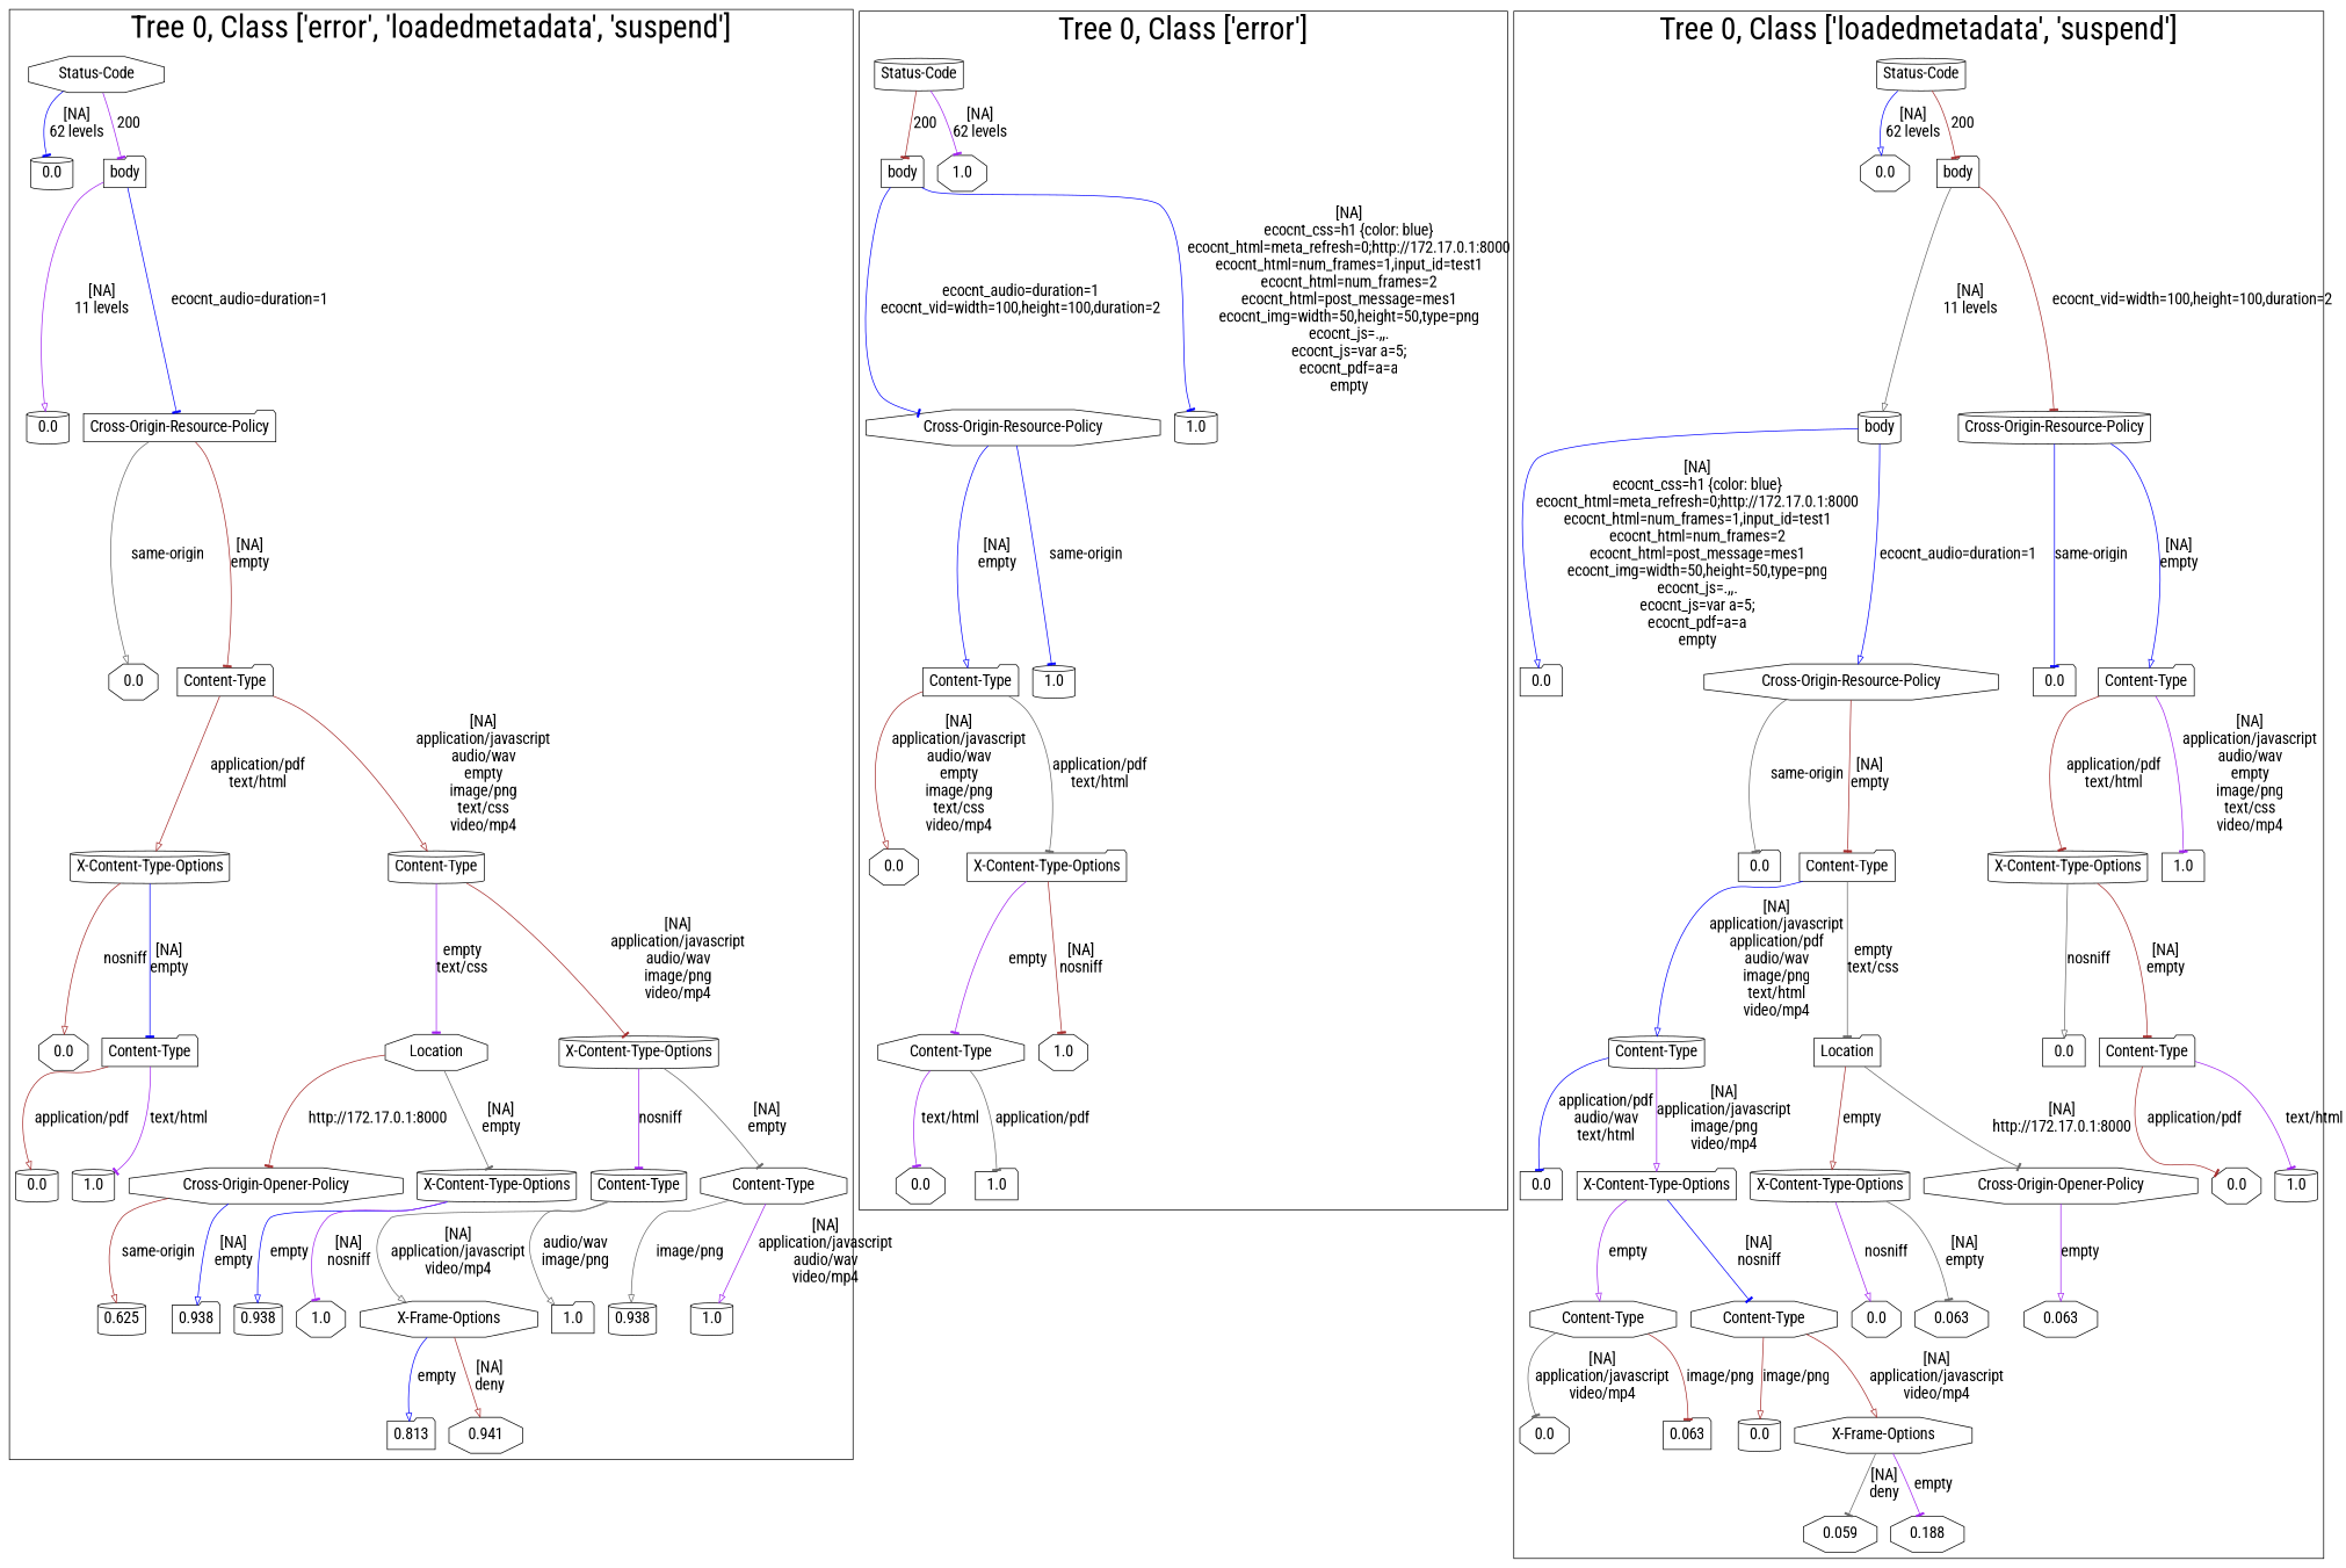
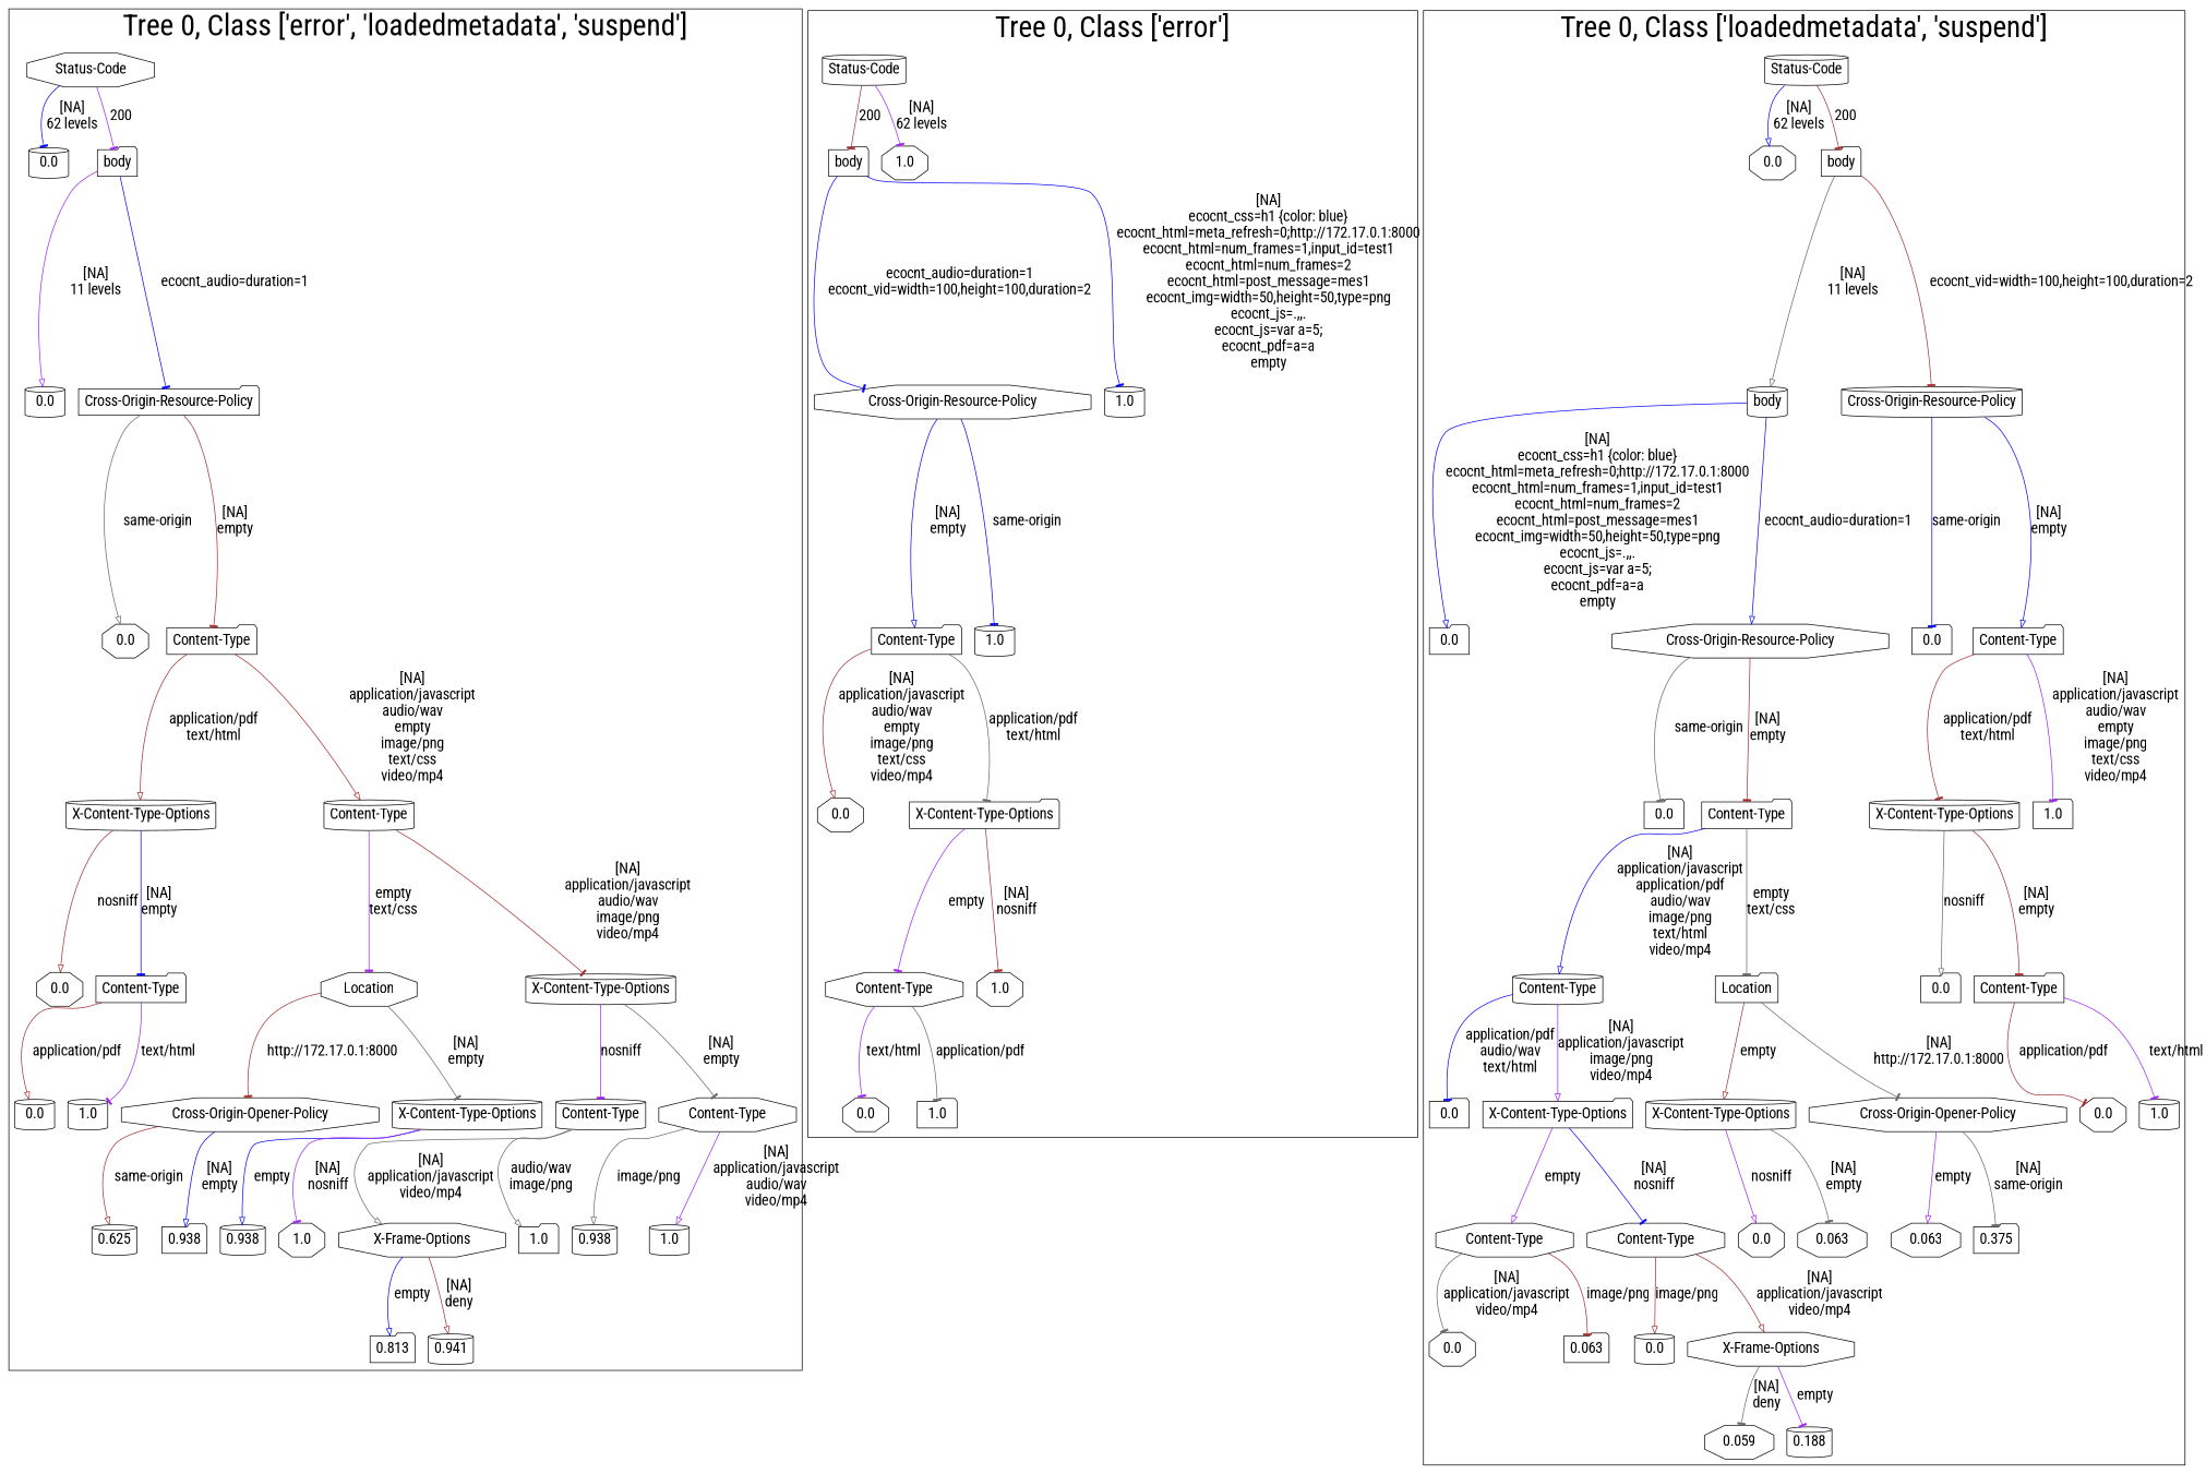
  digraph {
    fontname="Roboto Condensed"
    node [fontname="Roboto Condensed" fontsize=20 shape=octagon]
    edge [arrowhead=tee color=brown fontname="Roboto Condensed" fontsize=20]
    n1 [label="Status-Code"]
    n2 [label=0.0 shape=cylinder]
    n3 [label=body shape=folder]
    n4 [label=0.0 shape=cylinder]
    n5 [label="Cross-Origin-Resource-Policy" shape=folder]
    n6 [label=0.0]
    n7 [label="Content-Type" shape=folder]
    n8 [label="X-Content-Type-Options" shape=cylinder]
    n9 [label="Content-Type" shape=cylinder]
    n10 [label=0.0]
    n11 [label="Content-Type" shape=folder]
    n12 [label=Location]
    n13 [label="X-Content-Type-Options" shape=cylinder]
    n14 [label=0.0 shape=cylinder]
    n15 [label=1.0 shape=cylinder]
    n16 [label="Cross-Origin-Opener-Policy"]
    n17 [label="X-Content-Type-Options" shape=cylinder]
    n18 [label="Content-Type" shape=cylinder]
    n19 [label="Content-Type"]
    n20 [label=0.625 shape=cylinder]
    n21 [label=0.938 shape=folder]
    n22 [label=0.938 shape=cylinder]
    n23 [label=1.0]
    n24 [label="X-Frame-Options"]
    n25 [label=1.0 shape=folder]
    n26 [label=0.938 shape=cylinder]
    n27 [label=1.0 shape=cylinder]
    n28 [label=0.813 shape=folder]
-   n29 [label=0.941]
+   n29 [label=0.941 shape=cylinder]
    n30 [label="Status-Code" shape=cylinder]
    n31 [label=body shape=folder]
    n32 [label=1.0]
    n33 [label="Cross-Origin-Resource-Policy"]
    n34 [label=1.0 shape=cylinder]
    n35 [label="Content-Type" shape=folder]
    n36 [label=1.0 shape=cylinder]
    n37 [label=0.0]
    n38 [label="X-Content-Type-Options" shape=folder]
    n39 [label="Content-Type"]
    n40 [label=1.0]
    n41 [label=0.0]
    n42 [label=1.0 shape=folder]
    n43 [label="Status-Code" shape=cylinder]
    n44 [label=0.0]
    n45 [label=body shape=folder]
    n46 [label=body shape=cylinder]
    n47 [label="Cross-Origin-Resource-Policy" shape=cylinder]
    n48 [label=0.0 shape=folder]
    n49 [label="Cross-Origin-Resource-Policy"]
    n50 [label=0.0 shape=folder]
    n51 [label="Content-Type" shape=folder]
    n52 [label=0.0 shape=folder]
    n53 [label="Content-Type" shape=folder]
    n54 [label="X-Content-Type-Options" shape=cylinder]
    n55 [label=1.0 shape=folder]
    n56 [label="Content-Type" shape=cylinder]
    n57 [label=Location shape=folder]
    n58 [label=0.0 shape=folder]
    n59 [label="Content-Type" shape=folder]
    n60 [label=0.0 shape=folder]
    n61 [label="X-Content-Type-Options" shape=folder]
    n62 [label="X-Content-Type-Options" shape=cylinder]
    n63 [label="Cross-Origin-Opener-Policy"]
    n64 [label=0.0]
    n65 [label=1.0 shape=cylinder]
    n66 [label="Content-Type"]
    n67 [label="Content-Type"]
    n68 [label=0.0]
    n69 [label=0.063]
    n70 [label=0.063]
+   n71 [label=0.375 shape=folder]
    n72 [label=0.0]
    n73 [label=0.063 shape=folder]
    n74 [label=0.0 shape=cylinder]
    n75 [label="X-Frame-Options"]
    n76 [label=0.059]
-   n77 [label=0.188]
+   n77 [label=0.188 shape=cylinder]
    subgraph cluster_1 {
      fontsize=40
      label="Tree 0, Class ['error', 'loadedmetadata', 'suspend']"
      subgraph sub_2 {
        fontsize=40
        label="Tree 0, Class ['error', 'loadedmetadata', 'suspend']"
        n1
      }
      subgraph sub_3 {
        fontsize=40
        label="Tree 0, Class ['error', 'loadedmetadata', 'suspend']"
        n2
        n3
      }
      subgraph sub_4 {
        fontsize=40
        label="Tree 0, Class ['error', 'loadedmetadata', 'suspend']"
        n4
        n5
      }
      subgraph sub_5 {
        fontsize=40
        label="Tree 0, Class ['error', 'loadedmetadata', 'suspend']"
        n6
        n7
      }
      subgraph sub_6 {
        fontsize=40
        label="Tree 0, Class ['error', 'loadedmetadata', 'suspend']"
        n8
        n9
      }
      subgraph sub_7 {
        fontsize=40
        label="Tree 0, Class ['error', 'loadedmetadata', 'suspend']"
        n10
        n11
        n12
        n13
      }
      subgraph sub_8 {
        fontsize=40
        label="Tree 0, Class ['error', 'loadedmetadata', 'suspend']"
        n14
        n15
        n16
        n17
        n18
        n19
      }
      subgraph sub_9 {
        fontsize=40
        label="Tree 0, Class ['error', 'loadedmetadata', 'suspend']"
        n20
        n21
        n22
        n23
        n24
        n25
        n26
        n27
      }
      subgraph sub_10 {
        fontsize=40
        label="Tree 0, Class ['error', 'loadedmetadata', 'suspend']"
        n28
        n29
      }
    }
    subgraph cluster_11 {
      fontsize=40
      label="Tree 0, Class ['error']"
      subgraph sub_12 {
        fontsize=40
        label="Tree 0, Class ['error']"
        n30
      }
      subgraph sub_13 {
        fontsize=40
        label="Tree 0, Class ['error']"
        n31
        n32
      }
      subgraph sub_14 {
        fontsize=40
        label="Tree 0, Class ['error']"
        n33
        n34
      }
      subgraph sub_15 {
        fontsize=40
        label="Tree 0, Class ['error']"
        n35
        n36
      }
      subgraph sub_16 {
        fontsize=40
        label="Tree 0, Class ['error']"
        n37
        n38
      }
      subgraph sub_17 {
        fontsize=40
        label="Tree 0, Class ['error']"
        n39
        n40
      }
      subgraph sub_18 {
        fontsize=40
        label="Tree 0, Class ['error']"
        n41
        n42
      }
    }
    subgraph cluster_19 {
      fontsize=40
      label="Tree 0, Class ['loadedmetadata', 'suspend']"
      subgraph sub_20 {
        fontsize=40
        label="Tree 0, Class ['loadedmetadata', 'suspend']"
        n43
      }
      subgraph sub_21 {
        fontsize=40
        label="Tree 0, Class ['loadedmetadata', 'suspend']"
        n44
        n45
      }
      subgraph sub_22 {
        fontsize=40
        label="Tree 0, Class ['loadedmetadata', 'suspend']"
        n46
        n47
      }
      subgraph sub_23 {
        fontsize=40
        label="Tree 0, Class ['loadedmetadata', 'suspend']"
        n48
        n49
        n50
        n51
      }
      subgraph sub_24 {
        fontsize=40
        label="Tree 0, Class ['loadedmetadata', 'suspend']"
        n52
        n53
        n54
        n55
      }
      subgraph sub_25 {
        fontsize=40
        label="Tree 0, Class ['loadedmetadata', 'suspend']"
        n56
        n57
        n58
        n59
      }
      subgraph sub_26 {
        fontsize=40
        label="Tree 0, Class ['loadedmetadata', 'suspend']"
        n60
        n61
        n62
        n63
        n64
        n65
      }
      subgraph sub_27 {
        fontsize=40
        label="Tree 0, Class ['loadedmetadata', 'suspend']"
        n66
        n67
        n68
        n69
        n70
+       n71
      }
      subgraph sub_28 {
        fontsize=40
        label="Tree 0, Class ['loadedmetadata', 'suspend']"
        n72
        n73
        n74
        n75
      }
      subgraph sub_29 {
        fontsize=40
        label="Tree 0, Class ['loadedmetadata', 'suspend']"
        n76
        n77
      }
    }
    n1 -> n2 [color=blue label="[NA]\n62 levels\n"]
    n1 -> n3 [color=purple label="200\n"]
    n3 -> n4 [arrowhead=onormal color=purple label="[NA]\n11 levels\n"]
    n3 -> n5 [color=blue label="ecocnt_audio=duration=1\n"]
    n5 -> n6 [arrowhead=onormal color=gray40 label="same-origin\n"]
    n5 -> n7 [label="[NA]\nempty\n"]
    n7 -> n8 [arrowhead=onormal label="application/pdf\ntext/html\n"]
    n7 -> n9 [arrowhead=onormal label="[NA]\napplication/javascript\naudio/wav\nempty\nimage/png\ntext/css\nvideo/mp4\n"]
    n8 -> n10 [arrowhead=onormal label="nosniff\n"]
    n8 -> n11 [color=blue label="[NA]\nempty\n"]
    n9 -> n12 [color=purple label="empty\ntext/css\n"]
    n9 -> n13 [label="[NA]\napplication/javascript\naudio/wav\nimage/png\nvideo/mp4\n"]
    n11 -> n14 [arrowhead=onormal label="application/pdf\n"]
    n11 -> n15 [color=purple label="text/html\n"]
    n12 -> n16 [label="http://172.17.0.1:8000\n"]
    n12 -> n17 [color=gray40 label="[NA]\nempty\n"]
    n13 -> n18 [color=purple label="nosniff\n"]
    n13 -> n19 [color=gray40 label="[NA]\nempty\n"]
    n16 -> n20 [arrowhead=onormal label="same-origin\n"]
    n16 -> n21 [arrowhead=onormal color=blue label="[NA]\nempty\n"]
    n17 -> n22 [arrowhead=onormal color=blue label="empty\n"]
    n17 -> n23 [color=purple label="[NA]\nnosniff\n"]
    n18 -> n24 [arrowhead=onormal color=gray40 label="[NA]\napplication/javascript\nvideo/mp4\n"]
    n18 -> n25 [arrowhead=onormal color=gray40 label="audio/wav\nimage/png\n"]
    n19 -> n26 [arrowhead=onormal color=gray40 label="image/png\n"]
    n19 -> n27 [arrowhead=onormal color=purple label="[NA]\napplication/javascript\naudio/wav\nvideo/mp4\n"]
    n24 -> n28 [arrowhead=onormal color=blue label="empty\n"]
    n24 -> n29 [arrowhead=onormal label="[NA]\ndeny\n"]
    n30 -> n31 [label="200\n"]
    n30 -> n32 [color=purple label="[NA]\n62 levels\n"]
    n31 -> n33 [color=blue label="ecocnt_audio=duration=1\necocnt_vid=width=100,height=100,duration=2\n"]
    n31 -> n34 [color=blue label="[NA]\necocnt_css=h1 {color: blue}\necocnt_html=meta_refresh=0;http://172.17.0.1:8000\necocnt_html=num_frames=1,input_id=test1\necocnt_html=num_frames=2\necocnt_html=post_message=mes1\necocnt_img=width=50,height=50,type=png\necocnt_js=.,,.\necocnt_js=var a=5;\necocnt_pdf=a=a\nempty\n"]
    n33 -> n35 [arrowhead=onormal color=blue label="[NA]\nempty\n"]
    n33 -> n36 [color=blue label="same-origin\n"]
    n35 -> n37 [arrowhead=onormal label="[NA]\napplication/javascript\naudio/wav\nempty\nimage/png\ntext/css\nvideo/mp4\n"]
    n35 -> n38 [color=gray40 label="application/pdf\ntext/html\n"]
    n38 -> n39 [color=purple label="empty\n"]
    n38 -> n40 [label="[NA]\nnosniff\n"]
    n39 -> n41 [color=purple label="text/html\n"]
    n39 -> n42 [color=gray40 label="application/pdf\n"]
    n43 -> n44 [arrowhead=onormal color=blue label="[NA]\n62 levels\n"]
    n43 -> n45 [label="200\n"]
    n45 -> n46 [arrowhead=onormal color=gray40 label="[NA]\n11 levels\n"]
    n45 -> n47 [label="ecocnt_vid=width=100,height=100,duration=2\n"]
    n46 -> n48 [arrowhead=onormal color=blue label="[NA]\necocnt_css=h1 {color: blue}\necocnt_html=meta_refresh=0;http://172.17.0.1:8000\necocnt_html=num_frames=1,input_id=test1\necocnt_html=num_frames=2\necocnt_html=post_message=mes1\necocnt_img=width=50,height=50,type=png\necocnt_js=.,,.\necocnt_js=var a=5;\necocnt_pdf=a=a\nempty\n"]
    n46 -> n49 [arrowhead=onormal color=blue label="ecocnt_audio=duration=1\n"]
    n47 -> n50 [color=blue label="same-origin\n"]
    n47 -> n51 [arrowhead=onormal color=blue label="[NA]\nempty\n"]
    n49 -> n52 [color=gray40 label="same-origin\n"]
    n49 -> n53 [label="[NA]\nempty\n"]
    n51 -> n54 [label="application/pdf\ntext/html\n"]
    n51 -> n55 [color=purple label="[NA]\napplication/javascript\naudio/wav\nempty\nimage/png\ntext/css\nvideo/mp4\n"]
    n53 -> n56 [arrowhead=onormal color=blue label="[NA]\napplication/javascript\napplication/pdf\naudio/wav\nimage/png\ntext/html\nvideo/mp4\n"]
    n53 -> n57 [color=gray40 label="empty\ntext/css\n"]
    n54 -> n58 [arrowhead=onormal color=gray40 label="nosniff\n"]
    n54 -> n59 [label="[NA]\nempty\n"]
    n56 -> n60 [color=blue label="application/pdf\naudio/wav\ntext/html\n"]
    n56 -> n61 [arrowhead=onormal color=purple label="[NA]\napplication/javascript\nimage/png\nvideo/mp4\n"]
    n57 -> n62 [arrowhead=onormal label="empty\n"]
    n57 -> n63 [color=gray40 label="[NA]\nhttp://172.17.0.1:8000\n"]
    n59 -> n64 [label="application/pdf\n"]
    n59 -> n65 [color=purple label="text/html\n"]
    n61 -> n66 [arrowhead=onormal color=purple label="empty\n"]
    n61 -> n67 [color=blue label="[NA]\nnosniff\n"]
    n62 -> n68 [arrowhead=onormal color=purple label="nosniff\n"]
    n62 -> n69 [color=gray40 label="[NA]\nempty\n"]
    n63 -> n70 [arrowhead=onormal color=purple label="empty\n"]
+   n63 -> n71 [color=gray40 label="[NA]\nsame-origin\n"]
    n66 -> n72 [color=gray40 label="[NA]\napplication/javascript\nvideo/mp4\n"]
    n66 -> n73 [label="image/png\n"]
    n67 -> n74 [arrowhead=onormal label="image/png\n"]
    n67 -> n75 [arrowhead=onormal label="[NA]\napplication/javascript\nvideo/mp4\n"]
    n75 -> n76 [color=gray40 label="[NA]\ndeny\n"]
    n75 -> n77 [color=purple label="empty\n"]
  }
